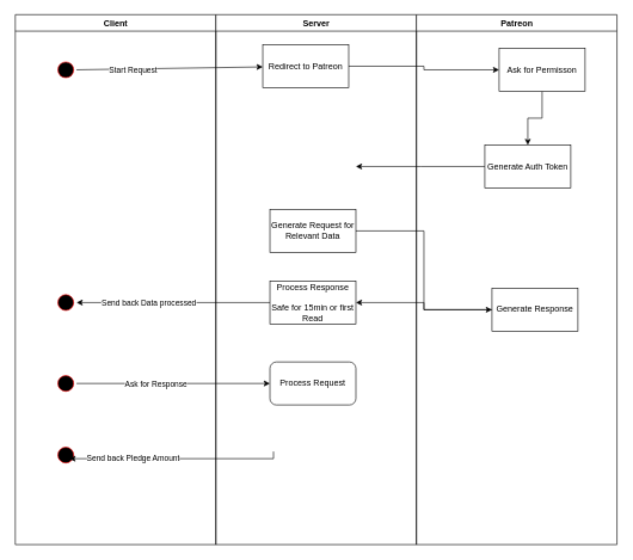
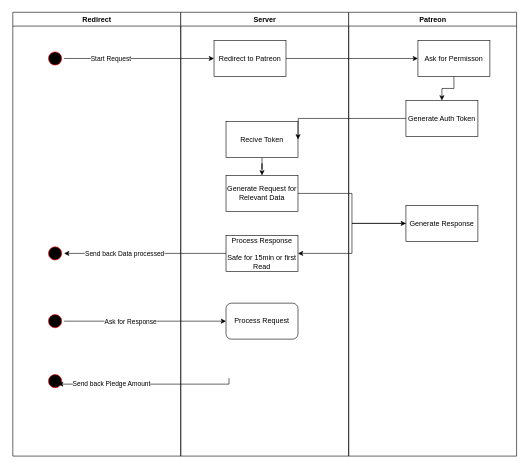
  <mxCell id="0" />
  <mxCell id="1" parent="0" />
- <mxCell id="2" value="Client" style="swimlane;whiteSpace=wrap" parent="1" vertex="1"><mxGeometry x="20.5" y="20" width="280" height="740" as="geometry" /></mxCell>
+ <mxCell id="2" value="Redirect" style="swimlane;whiteSpace=wrap" parent="1" vertex="1"><mxGeometry x="20.5" y="20" width="280" height="740" as="geometry" /></mxCell>
  <mxCell id="3" value="" style="ellipse;shape=startState;fillColor=#000000;strokeColor=#ff0000;" parent="2" vertex="1"><mxGeometry x="55.5" y="62" width="30" height="30" as="geometry" /></mxCell>
  <mxCell id="4" value="" style="ellipse;shape=startState;fillColor=#000000;strokeColor=#ff0000;" vertex="1" parent="2"><mxGeometry x="55.5" y="387" width="30" height="30" as="geometry" /></mxCell>
  <mxCell id="5" value="" style="ellipse;shape=startState;fillColor=#000000;strokeColor=#ff0000;" vertex="1" parent="2"><mxGeometry x="55.5" y="500" width="30" height="30" as="geometry" /></mxCell>
  <mxCell id="6" value="" style="ellipse;shape=startState;fillColor=#000000;strokeColor=#ff0000;" vertex="1" parent="2"><mxGeometry x="55.5" y="600" width="30" height="30" as="geometry" /></mxCell>
  <mxCell id="7" style="edgeStyle=orthogonalEdgeStyle;rounded=0;orthogonalLoop=1;jettySize=auto;html=1;entryX=0.5;entryY=1;entryDx=0;entryDy=0;" edge="1" parent="2"><mxGeometry relative="1" as="geometry"><mxPoint x="75.5" y="620" as="targetPoint" /><mxPoint x="360.5" y="610" as="sourcePoint" /><Array as="points"><mxPoint x="361" y="620" /></Array></mxGeometry></mxCell>
  <mxCell id="8" value="Send back Pledge Amount" style="edgeLabel;html=1;align=center;verticalAlign=middle;resizable=0;points=[];" vertex="1" connectable="0" parent="7"><mxGeometry x="0.403" y="-2" relative="1" as="geometry"><mxPoint as="offset" /></mxGeometry></mxCell>
  <mxCell id="9" value="Server" style="swimlane;whiteSpace=wrap" parent="1" vertex="1"><mxGeometry x="300.5" y="20" width="280" height="740" as="geometry" /></mxCell>
- <mxCell id="10" value="Redirect to Patreon" style="rounded=0;whiteSpace=wrap;html=1;" vertex="1" parent="9"><mxGeometry x="65.5" y="42" width="120" height="60" as="geometry" /></mxCell>
+ <mxCell id="10" value="Redirect to Patreon" style="rounded=0;whiteSpace=wrap;html=1;" vertex="1" parent="9"><mxGeometry x="55.5" y="47" width="120" height="60" as="geometry" /></mxCell>
+ <mxCell id="11" style="edgeStyle=orthogonalEdgeStyle;rounded=0;orthogonalLoop=1;jettySize=auto;html=1;" edge="1" parent="9" source="12" target="13"><mxGeometry relative="1" as="geometry" /></mxCell>
+ <mxCell id="12" value="Recive Token" style="rounded=0;whiteSpace=wrap;html=1;" vertex="1" parent="9"><mxGeometry x="75.5" y="182" width="120" height="60" as="geometry" /></mxCell>
  <mxCell id="13" value="Generate Request for Relevant Data" style="rounded=0;whiteSpace=wrap;html=1;" vertex="1" parent="9"><mxGeometry x="75.5" y="272" width="120" height="60" as="geometry" /></mxCell>
  <mxCell id="14" value="Process Response&lt;br&gt;&lt;br&gt;Safe for 15min or first Read" style="rounded=0;whiteSpace=wrap;html=1;" vertex="1" parent="9"><mxGeometry x="75.5" y="372" width="120" height="60" as="geometry" /></mxCell>
  <mxCell id="15" value="Process Request" style="whiteSpace=wrap;html=1;rounded=1;" vertex="1" parent="9"><mxGeometry x="75.5" y="485" width="120" height="60" as="geometry" /></mxCell>
  <mxCell id="16" value="Patreon" style="swimlane;whiteSpace=wrap" parent="1" vertex="1"><mxGeometry x="580.5" y="20" width="280" height="740" as="geometry" /></mxCell>
  <mxCell id="17" style="edgeStyle=orthogonalEdgeStyle;rounded=0;orthogonalLoop=1;jettySize=auto;html=1;entryX=0.5;entryY=0;entryDx=0;entryDy=0;" edge="1" parent="16" source="18" target="20"><mxGeometry relative="1" as="geometry" /></mxCell>
  <mxCell id="18" value="Ask for Permisson" style="rounded=0;whiteSpace=wrap;html=1;" vertex="1" parent="16"><mxGeometry x="115.5" y="47" width="120" height="60" as="geometry" /></mxCell>
  <mxCell id="19" style="edgeStyle=orthogonalEdgeStyle;rounded=0;orthogonalLoop=1;jettySize=auto;html=1;" edge="1" parent="16" source="20"><mxGeometry relative="1" as="geometry"><mxPoint x="-84.5" y="212" as="targetPoint" /></mxGeometry></mxCell>
- <mxCell id="20" value="Generate Auth Token" style="rounded=0;whiteSpace=wrap;html=1;" vertex="1" parent="16"><mxGeometry x="95.5" y="182" width="120" height="60" as="geometry" /></mxCell>
- <mxCell id="21" value="Generate Response" style="rounded=0;whiteSpace=wrap;html=1;" vertex="1" parent="16"><mxGeometry x="105.5" y="382" width="120" height="60" as="geometry" /></mxCell>
+ <mxCell id="20" value="Generate Auth Token" style="rounded=0;whiteSpace=wrap;html=1;" vertex="1" parent="16"><mxGeometry x="95.5" y="147" width="120" height="60" as="geometry" /></mxCell>
+ <mxCell id="21" value="Generate Response" style="rounded=0;whiteSpace=wrap;html=1;" vertex="1" parent="16"><mxGeometry x="95.5" y="322" width="120" height="60" as="geometry" /></mxCell>
  <mxCell id="22" value="" style="endArrow=classic;html=1;rounded=0;exitX=1;exitY=0.5;exitDx=0;exitDy=0;" edge="1" parent="1" source="3" target="10"><mxGeometry width="50" height="50" relative="1" as="geometry"><mxPoint x="416" y="300" as="sourcePoint" /><mxPoint x="346" y="100" as="targetPoint" /></mxGeometry></mxCell>
  <mxCell id="23" value="Start Request" style="edgeLabel;html=1;align=center;verticalAlign=middle;resizable=0;points=[];" vertex="1" connectable="0" parent="22"><mxGeometry x="-0.625" relative="1" as="geometry"><mxPoint x="30" as="offset" /></mxGeometry></mxCell>
  <mxCell id="24" style="edgeStyle=orthogonalEdgeStyle;rounded=0;orthogonalLoop=1;jettySize=auto;html=1;" edge="1" parent="1" source="10" target="18"><mxGeometry relative="1" as="geometry" /></mxCell>
  <mxCell id="25" style="edgeStyle=orthogonalEdgeStyle;rounded=0;orthogonalLoop=1;jettySize=auto;html=1;entryX=0;entryY=0.5;entryDx=0;entryDy=0;" edge="1" parent="1" source="13" target="21"><mxGeometry relative="1" as="geometry" /></mxCell>
  <mxCell id="26" style="edgeStyle=orthogonalEdgeStyle;rounded=0;orthogonalLoop=1;jettySize=auto;html=1;" edge="1" parent="1" source="21" target="14"><mxGeometry relative="1" as="geometry" /></mxCell>
  <mxCell id="27" style="edgeStyle=orthogonalEdgeStyle;rounded=0;orthogonalLoop=1;jettySize=auto;html=1;entryX=1;entryY=0.5;entryDx=0;entryDy=0;" edge="1" parent="1" source="14" target="4"><mxGeometry relative="1" as="geometry" /></mxCell>
  <mxCell id="28" value="Send back Data processed" style="edgeLabel;html=1;align=center;verticalAlign=middle;resizable=0;points=[];" vertex="1" connectable="0" parent="27"><mxGeometry x="0.407" y="3" relative="1" as="geometry"><mxPoint x="20" y="-3" as="offset" /></mxGeometry></mxCell>
  <mxCell id="29" style="edgeStyle=orthogonalEdgeStyle;rounded=0;orthogonalLoop=1;jettySize=auto;html=1;entryX=0;entryY=0.5;entryDx=0;entryDy=0;" edge="1" parent="1" source="5" target="15"><mxGeometry relative="1" as="geometry" /></mxCell>
  <mxCell id="30" value="Ask for Response" style="edgeLabel;html=1;align=center;verticalAlign=middle;resizable=0;points=[];" vertex="1" connectable="0" parent="29"><mxGeometry x="-0.185" relative="1" as="geometry"><mxPoint as="offset" /></mxGeometry></mxCell>
